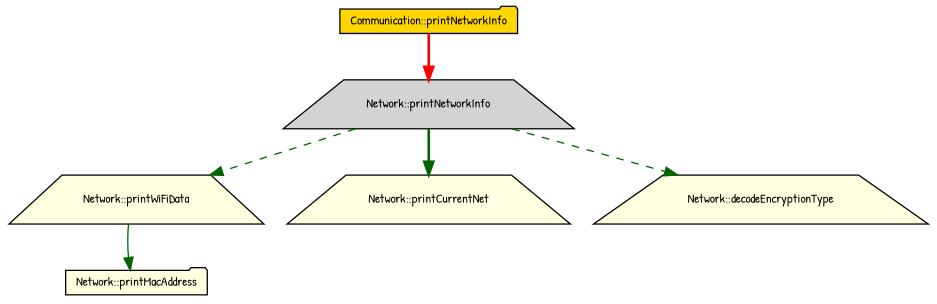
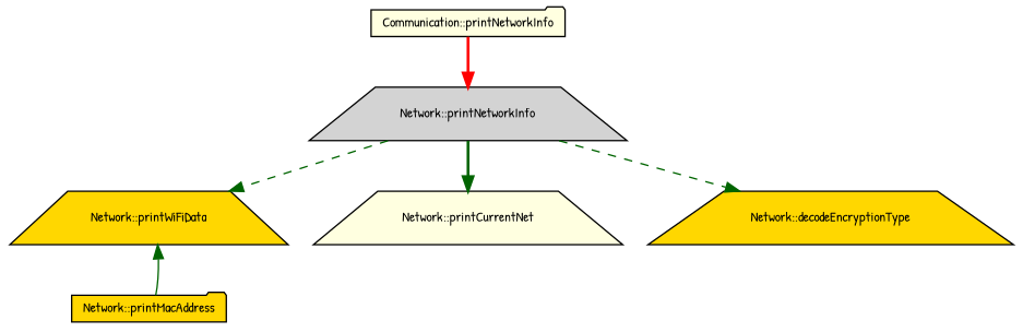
  digraph {
    fontname="Patrick Hand"
    rankdir=TB
    node [color=black fillcolor=lightyellow fontname="Patrick Hand" fontsize=10 shape=trapezium style=filled]
    edge [color=darkgreen fontname="Patrick Hand" fontsize=10 labelfontname=Helvetica labelfontsize=10 style=bold]
-   n1 [fillcolor=gold fontcolor=black height=0.2 label="Communication::printNetworkInfo" shape=folder width=0.4]
+   n1 [fontcolor=black height=0.2 label="Communication::printNetworkInfo" shape=folder width=0.4]
    n2 [fillcolor=lightgrey height=0.2 label="Network::printNetworkInfo" width=0.4]
-   n3 [height=0.2 label="Network::printWiFiData" width=0.4]
+   n3 [fillcolor=gold height=0.2 label="Network::printWiFiData" width=0.4]
    n4 [height=0.2 label="Network::printCurrentNet" width=0.4]
-   n5 [height=0.2 label="Network::decodeEncryptionType" width=0.4]
-   n6 [height=0.2 label="Network::printMacAddress" shape=folder width=0.4]
+   n5 [fillcolor=gold height=0.2 label="Network::decodeEncryptionType" width=0.4]
+   n6 [fillcolor=gold height=0.2 label="Network::printMacAddress" shape=folder width=0.4]
    n1 -> n2 [color=red]
    n2 -> n3 [style=dashed]
    n2 -> n4
    n2 -> n5 [style=dashed]
-   n3 -> n6 [style=solid]
+   n6 -> n3 [style=solid]
  }
